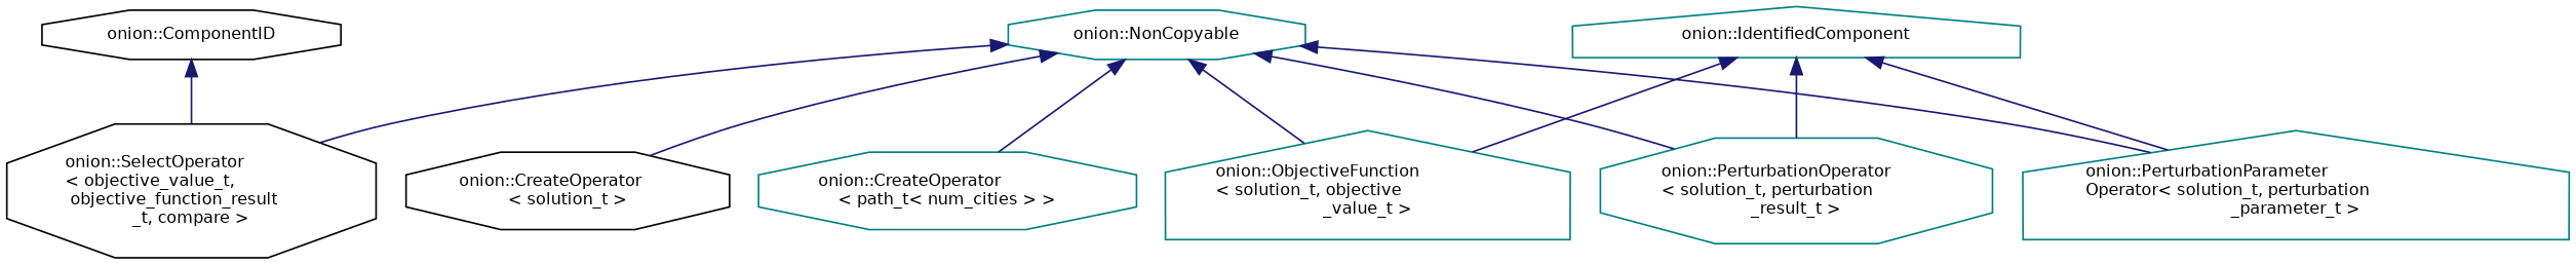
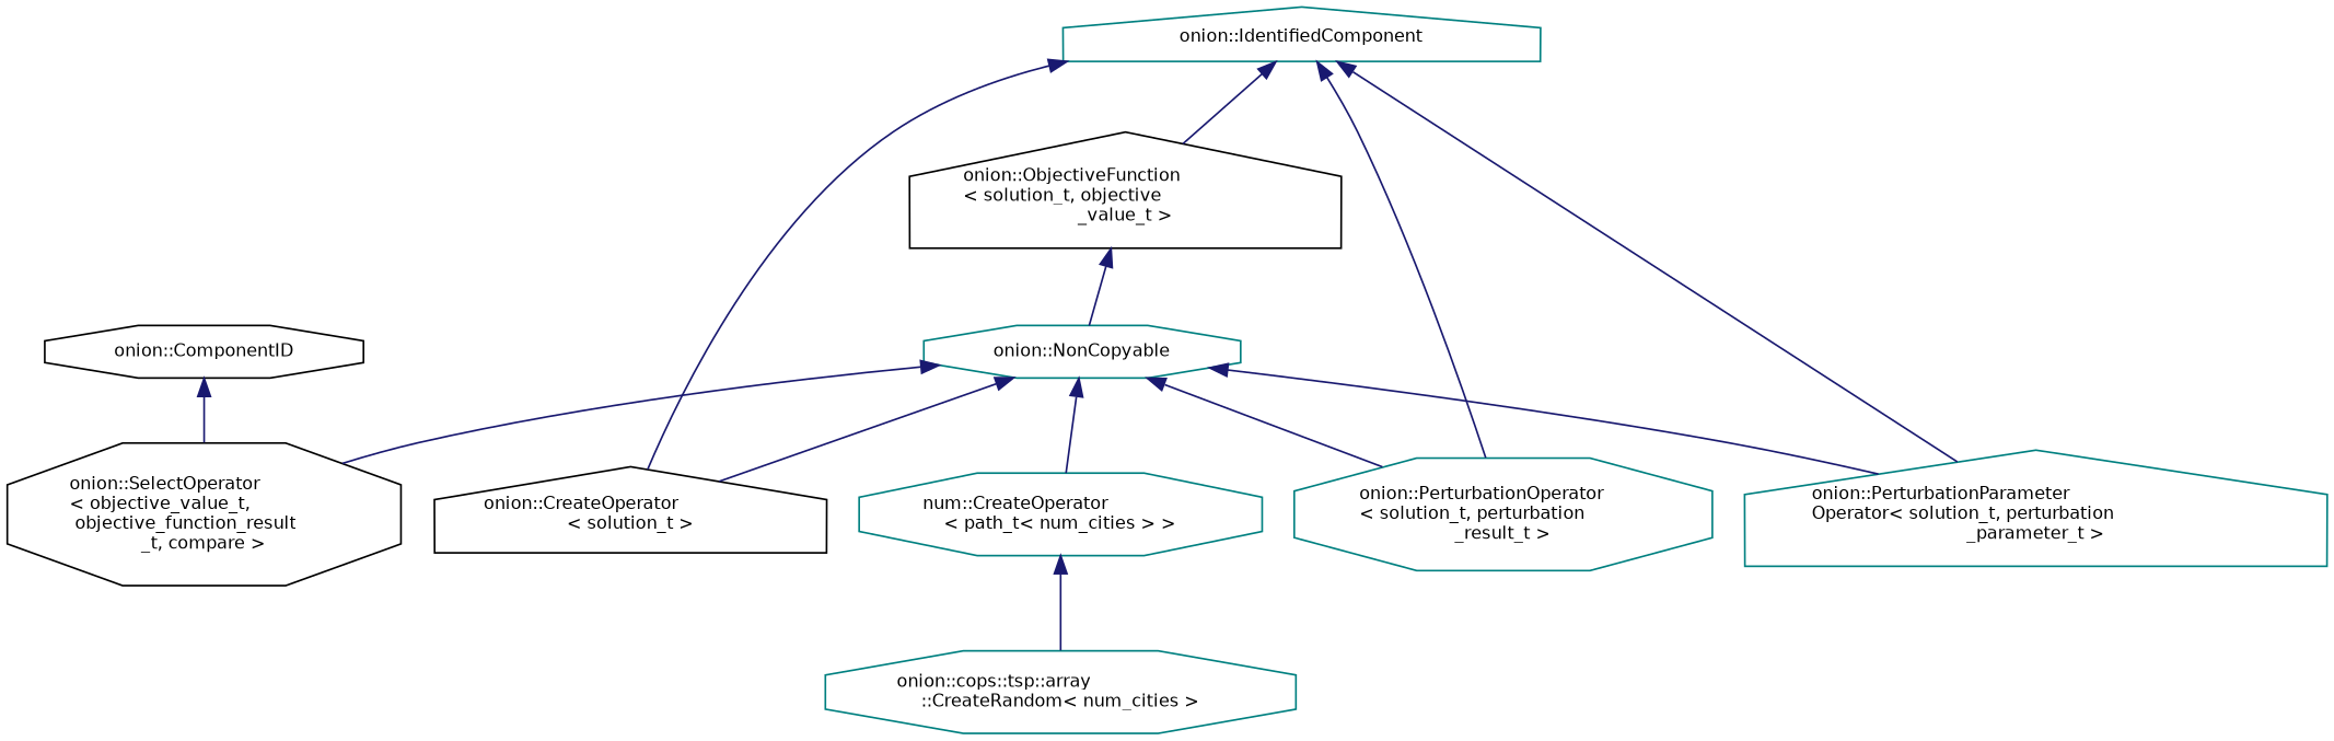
  digraph {
    rankdir=TB
    node [color=teal fillcolor=white fontname=Helvetica fontsize=10 shape=octagon style=filled]
    edge [color=midnightblue dir=back fontname=Helvetica fontsize=10 labelfontname=Helvetica labelfontsize=10 style=solid]
    n1 [color=black height=0.2 label="onion::ComponentID" width=0.4]
    n2 [color=black height=0.2 label="onion::SelectOperator\l\< objective_value_t,\l objective_function_result\l_t, compare \>" width=0.4]
    n3 [height=0.2 label="onion::IdentifiedComponent" shape=house width=0.4]
-   n4 [color=black height=0.2 label="onion::CreateOperator\l\< solution_t \>" width=0.4]
-   n5 [height=0.2 label="onion::ObjectiveFunction\l\< solution_t, objective\l_value_t \>" shape=house width=0.4]
+   n4 [color=black height=0.2 label="onion::CreateOperator\l\< solution_t \>" shape=house width=0.4]
+   n5 [color=black height=0.2 label="onion::ObjectiveFunction\l\< solution_t, objective\l_value_t \>" shape=house width=0.4]
    n6 [height=0.2 label="onion::PerturbationOperator\l\< solution_t, perturbation\l_result_t \>" width=0.4]
    n7 [height=0.2 label="onion::PerturbationParameter\lOperator\< solution_t, perturbation\l_parameter_t \>" shape=house width=0.4]
-   n8 [height=0.2 label="onion::CreateOperator\l\< path_t\< num_cities \> \>" width=0.4]
+   n8 [height=0.2 label="num::CreateOperator\l\< path_t\< num_cities \> \>" width=0.4]
+   n9 [height=0.2 label="onion::cops::tsp::array\l::CreateRandom\< num_cities \>" width=0.4]
    n10 [height=0.2 label="onion::NonCopyable" width=0.4]
    n1 -> n2
+   n3 -> n4
    n3 -> n5
    n3 -> n6
    n3 -> n7
+   n8 -> n9
    n10 -> n2
    n10 -> n4
-   n10 -> n5
+   n5 -> n10
    n10 -> n6
    n10 -> n7
    n10 -> n8
  }
